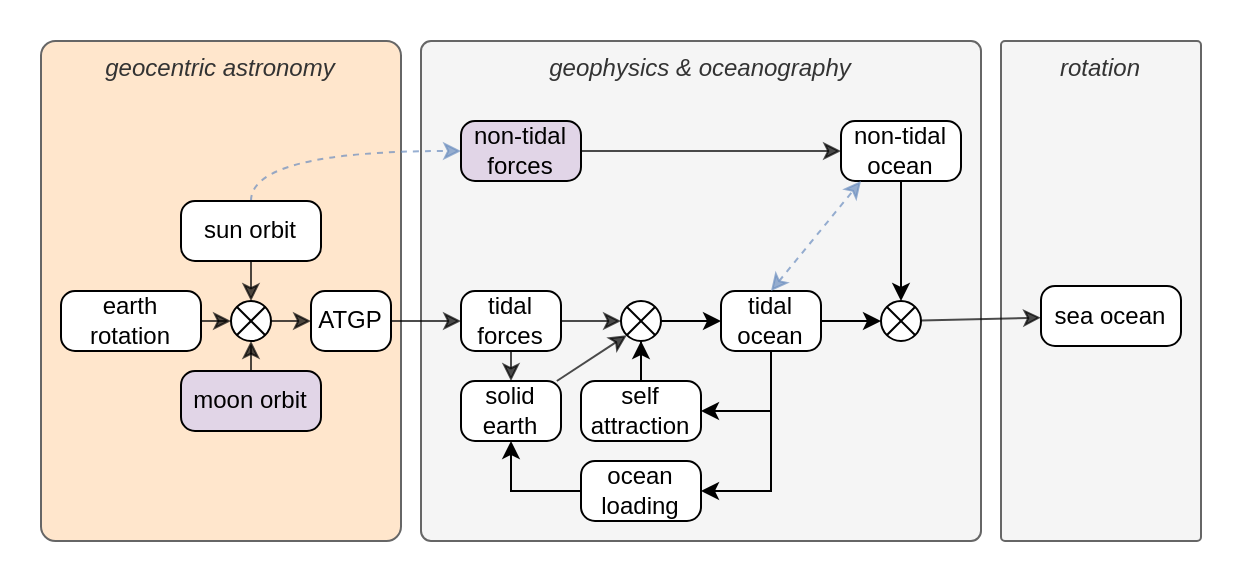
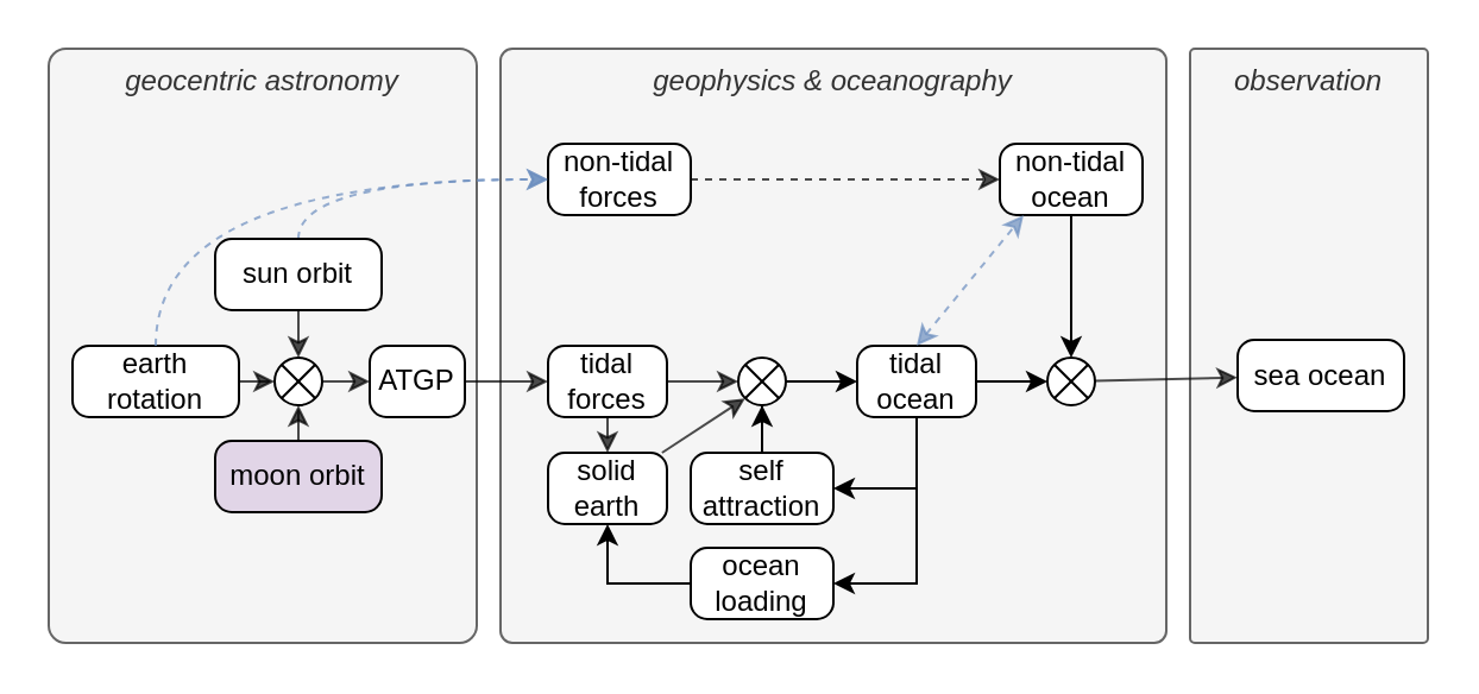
  <mxCell id="0" />
  <mxCell id="1" parent="0" />
- <mxCell id="2" value="rotation" style="rounded=1;whiteSpace=wrap;html=1;strokeWidth=1;strokeColor=#666666;verticalAlign=top;fontStyle=2;fillColor=#f5f5f5;fontColor=#333333;arcSize=2;" vertex="1" parent="1"><mxGeometry x="500" y="20" width="100" height="250" as="geometry" /></mxCell>
+ <mxCell id="2" value="observation" style="rounded=1;whiteSpace=wrap;html=1;strokeWidth=1;strokeColor=#666666;verticalAlign=top;fontStyle=2;fillColor=#f5f5f5;fontColor=#333333;arcSize=2;" vertex="1" parent="1"><mxGeometry x="500" y="20" width="100" height="250" as="geometry" /></mxCell>
  <mxCell id="3" value="geophysics &amp;amp; oceanography" style="rounded=1;whiteSpace=wrap;html=1;strokeWidth=1;strokeColor=#666666;verticalAlign=top;fontStyle=2;fillColor=#f5f5f5;fontColor=#333333;arcSize=2;" vertex="1" parent="1"><mxGeometry x="210" y="20" width="280" height="250" as="geometry" /></mxCell>
- <mxCell id="4" value="geocentric astronomy" style="rounded=1;whiteSpace=wrap;html=1;strokeWidth=1;strokeColor=#666666;verticalAlign=top;fontStyle=2;fillColor=#ffe6cc;fontColor=#333333;arcSize=4;" vertex="1" parent="1"><mxGeometry x="20" y="20" width="180" height="250" as="geometry" /></mxCell>
+ <mxCell id="4" value="geocentric astronomy" style="rounded=1;whiteSpace=wrap;html=1;strokeWidth=1;strokeColor=#666666;verticalAlign=top;fontStyle=2;fillColor=#f5f5f5;fontColor=#333333;arcSize=4;" vertex="1" parent="1"><mxGeometry x="20" y="20" width="180" height="250" as="geometry" /></mxCell>
  <mxCell id="5" style="edgeStyle=orthogonalEdgeStyle;curved=1;rounded=0;orthogonalLoop=1;jettySize=auto;html=1;entryX=0;entryY=0.5;entryDx=0;entryDy=0;entryPerimeter=0;strokeWidth=1;opacity=70;" edge="1" parent="1" source="6" target="13"><mxGeometry relative="1" as="geometry" /></mxCell>
  <mxCell id="6" value="earth rotation" style="rounded=1;whiteSpace=wrap;html=1;absoluteArcSize=1;arcSize=14;strokeWidth=1;" vertex="1" parent="1"><mxGeometry x="30" y="145" width="70" height="30" as="geometry" /></mxCell>
  <mxCell id="7" style="edgeStyle=orthogonalEdgeStyle;curved=1;rounded=0;orthogonalLoop=1;jettySize=auto;html=1;entryX=0.5;entryY=0;entryDx=0;entryDy=0;entryPerimeter=0;strokeWidth=1;opacity=70;" edge="1" parent="1" source="9" target="13"><mxGeometry relative="1" as="geometry" /></mxCell>
  <mxCell id="8" style="edgeStyle=orthogonalEdgeStyle;curved=1;rounded=0;orthogonalLoop=1;jettySize=auto;html=1;entryX=0;entryY=0.5;entryDx=0;entryDy=0;strokeWidth=1;opacity=70;dashed=1;fillColor=#dae8fc;strokeColor=#6c8ebf;exitX=0.5;exitY=0;exitDx=0;exitDy=0;" edge="1" parent="1" source="9" target="22"><mxGeometry relative="1" as="geometry" /></mxCell>
  <mxCell id="9" value="sun orbit" style="rounded=1;whiteSpace=wrap;html=1;absoluteArcSize=1;arcSize=14;strokeWidth=1;" vertex="1" parent="1"><mxGeometry x="90" y="100" width="70" height="30" as="geometry" /></mxCell>
  <mxCell id="10" style="edgeStyle=orthogonalEdgeStyle;curved=1;rounded=0;orthogonalLoop=1;jettySize=auto;html=1;entryX=0.5;entryY=1;entryDx=0;entryDy=0;entryPerimeter=0;strokeWidth=1;opacity=70;" edge="1" parent="1" source="11" target="13"><mxGeometry relative="1" as="geometry" /></mxCell>
  <mxCell id="11" value="moon orbit" style="rounded=1;whiteSpace=wrap;html=1;absoluteArcSize=1;arcSize=14;strokeWidth=1;fillColor=#e1d5e7;" vertex="1" parent="1"><mxGeometry x="90" y="185" width="70" height="30" as="geometry" /></mxCell>
  <mxCell id="12" style="edgeStyle=none;rounded=0;orthogonalLoop=1;jettySize=auto;html=1;entryX=0;entryY=0.5;entryDx=0;entryDy=0;startArrow=none;startFill=0;strokeWidth=1;opacity=70;" edge="1" parent="1" source="13" target="34"><mxGeometry relative="1" as="geometry" /></mxCell>
  <mxCell id="13" value="" style="verticalLabelPosition=bottom;verticalAlign=top;html=1;shape=mxgraph.flowchart.or;strokeWidth=1;" vertex="1" parent="1"><mxGeometry x="115" y="150" width="20" height="20" as="geometry" /></mxCell>
  <mxCell id="14" style="rounded=0;orthogonalLoop=1;jettySize=auto;html=1;entryX=0.145;entryY=0.855;entryDx=0;entryDy=0;entryPerimeter=0;strokeWidth=1;opacity=70;" edge="1" parent="1" source="15" target="31"><mxGeometry relative="1" as="geometry" /></mxCell>
  <mxCell id="15" value="solid earth" style="rounded=1;whiteSpace=wrap;html=1;absoluteArcSize=1;arcSize=14;strokeWidth=1;" vertex="1" parent="1"><mxGeometry x="230" y="190" width="50" height="30" as="geometry" /></mxCell>
  <mxCell id="16" style="edgeStyle=orthogonalEdgeStyle;rounded=0;orthogonalLoop=1;jettySize=auto;html=1;entryX=0;entryY=0.5;entryDx=0;entryDy=0;entryPerimeter=0;" edge="1" parent="1" source="18" target="29"><mxGeometry relative="1" as="geometry" /></mxCell>
  <mxCell id="17" style="edgeStyle=orthogonalEdgeStyle;rounded=0;orthogonalLoop=1;jettySize=auto;html=1;entryX=1;entryY=0.5;entryDx=0;entryDy=0;exitX=0.5;exitY=1;exitDx=0;exitDy=0;" edge="1" parent="1" source="18" target="27"><mxGeometry relative="1" as="geometry" /></mxCell>
  <mxCell id="18" value="tidal ocean" style="rounded=1;whiteSpace=wrap;html=1;absoluteArcSize=1;arcSize=14;strokeWidth=1;" vertex="1" parent="1"><mxGeometry x="360" y="145" width="50" height="30" as="geometry" /></mxCell>
  <mxCell id="19" style="edgeStyle=orthogonalEdgeStyle;rounded=0;orthogonalLoop=1;jettySize=auto;html=1;entryX=0.5;entryY=0;entryDx=0;entryDy=0;entryPerimeter=0;" edge="1" parent="1" source="20" target="29"><mxGeometry relative="1" as="geometry" /></mxCell>
  <mxCell id="20" value="non-tidal ocean" style="rounded=1;whiteSpace=wrap;html=1;absoluteArcSize=1;arcSize=14;strokeWidth=1;" vertex="1" parent="1"><mxGeometry x="420" y="60" width="60" height="30" as="geometry" /></mxCell>
- <mxCell id="21" style="edgeStyle=none;rounded=0;orthogonalLoop=1;jettySize=auto;html=1;entryX=0;entryY=0.5;entryDx=0;entryDy=0;strokeWidth=1;opacity=70;" edge="1" parent="1" source="22" target="20"><mxGeometry relative="1" as="geometry" /></mxCell>
- <mxCell id="22" value="non-tidal forces" style="rounded=1;whiteSpace=wrap;html=1;absoluteArcSize=1;arcSize=14;strokeWidth=1;fillColor=#e1d5e7;" vertex="1" parent="1"><mxGeometry x="230" y="60" width="60" height="30" as="geometry" /></mxCell>
+ <mxCell id="21" style="edgeStyle=none;rounded=0;orthogonalLoop=1;jettySize=auto;html=1;entryX=0;entryY=0.5;entryDx=0;entryDy=0;strokeWidth=1;opacity=70;dashed=1;" edge="1" parent="1" source="22" target="20"><mxGeometry relative="1" as="geometry" /></mxCell>
+ <mxCell id="22" value="non-tidal forces" style="rounded=1;whiteSpace=wrap;html=1;absoluteArcSize=1;arcSize=14;strokeWidth=1;" vertex="1" parent="1"><mxGeometry x="230" y="60" width="60" height="30" as="geometry" /></mxCell>
  <mxCell id="23" value="sea ocean" style="rounded=1;whiteSpace=wrap;html=1;absoluteArcSize=1;arcSize=14;strokeWidth=1;" vertex="1" parent="1"><mxGeometry x="520" y="142.5" width="70" height="30" as="geometry" /></mxCell>
  <mxCell id="24" style="edgeStyle=orthogonalEdgeStyle;rounded=0;orthogonalLoop=1;jettySize=auto;html=1;entryX=0.5;entryY=1;entryDx=0;entryDy=0;" edge="1" parent="1" source="25" target="15"><mxGeometry relative="1" as="geometry" /></mxCell>
  <mxCell id="25" value="ocean loading" style="rounded=1;whiteSpace=wrap;html=1;absoluteArcSize=1;arcSize=14;strokeWidth=1;" vertex="1" parent="1"><mxGeometry x="290" y="230" width="60" height="30" as="geometry" /></mxCell>
  <mxCell id="26" style="edgeStyle=orthogonalEdgeStyle;rounded=0;orthogonalLoop=1;jettySize=auto;html=1;entryX=0.5;entryY=1;entryDx=0;entryDy=0;entryPerimeter=0;" edge="1" parent="1" source="27" target="31"><mxGeometry relative="1" as="geometry" /></mxCell>
  <mxCell id="27" value="self attraction" style="rounded=1;whiteSpace=wrap;html=1;absoluteArcSize=1;arcSize=14;strokeWidth=1;" vertex="1" parent="1"><mxGeometry x="290" y="190" width="60" height="30" as="geometry" /></mxCell>
  <mxCell id="28" style="edgeStyle=none;rounded=0;orthogonalLoop=1;jettySize=auto;html=1;strokeWidth=1;opacity=70;" edge="1" parent="1" source="29" target="23"><mxGeometry relative="1" as="geometry" /></mxCell>
  <mxCell id="29" value="" style="verticalLabelPosition=bottom;verticalAlign=top;html=1;shape=mxgraph.flowchart.or;strokeWidth=1;" vertex="1" parent="1"><mxGeometry x="440" y="150" width="20" height="20" as="geometry" /></mxCell>
  <mxCell id="30" style="edgeStyle=orthogonalEdgeStyle;rounded=0;orthogonalLoop=1;jettySize=auto;html=1;entryX=0;entryY=0.5;entryDx=0;entryDy=0;" edge="1" parent="1" source="31" target="18"><mxGeometry relative="1" as="geometry" /></mxCell>
  <mxCell id="31" value="" style="verticalLabelPosition=bottom;verticalAlign=top;html=1;shape=mxgraph.flowchart.or;strokeWidth=1;" vertex="1" parent="1"><mxGeometry x="310" y="150" width="20" height="20" as="geometry" /></mxCell>
  <mxCell id="32" style="edgeStyle=orthogonalEdgeStyle;rounded=0;orthogonalLoop=1;jettySize=auto;html=1;entryX=1;entryY=0.5;entryDx=0;entryDy=0;exitX=0.5;exitY=1;exitDx=0;exitDy=0;" edge="1" parent="1" source="18" target="25"><mxGeometry relative="1" as="geometry"><mxPoint x="385" y="200" as="sourcePoint" /><mxPoint x="300" y="37.5" as="targetPoint" /></mxGeometry></mxCell>
  <mxCell id="33" style="rounded=0;orthogonalLoop=1;jettySize=auto;html=1;entryX=0;entryY=0.5;entryDx=0;entryDy=0;strokeWidth=1;opacity=70;" edge="1" parent="1" source="34" target="39"><mxGeometry relative="1" as="geometry" /></mxCell>
  <mxCell id="34" value="ATGP" style="rounded=1;whiteSpace=wrap;html=1;absoluteArcSize=1;arcSize=14;strokeWidth=1;" vertex="1" parent="1"><mxGeometry x="155" y="145" width="40" height="30" as="geometry" /></mxCell>
+ <mxCell id="35" style="edgeStyle=orthogonalEdgeStyle;curved=1;rounded=0;orthogonalLoop=1;jettySize=auto;html=1;entryX=0;entryY=0.5;entryDx=0;entryDy=0;strokeWidth=1;opacity=70;dashed=1;fillColor=#dae8fc;strokeColor=#6c8ebf;exitX=0.5;exitY=0;exitDx=0;exitDy=0;" edge="1" parent="1" source="6" target="22"><mxGeometry relative="1" as="geometry"><mxPoint x="155" y="105" as="sourcePoint" /><mxPoint x="410" y="25" as="targetPoint" /></mxGeometry></mxCell>
  <mxCell id="36" style="rounded=0;orthogonalLoop=1;jettySize=auto;html=1;strokeWidth=1;opacity=70;dashed=1;fillColor=#dae8fc;strokeColor=#6c8ebf;exitX=0.5;exitY=0;exitDx=0;exitDy=0;startArrow=classic;startFill=1;" edge="1" parent="1" source="18"><mxGeometry relative="1" as="geometry"><mxPoint x="195" y="125" as="sourcePoint" /><mxPoint x="430" y="90" as="targetPoint" /></mxGeometry></mxCell>
  <mxCell id="37" style="edgeStyle=none;rounded=0;orthogonalLoop=1;jettySize=auto;html=1;entryX=0.5;entryY=0;entryDx=0;entryDy=0;startArrow=none;startFill=0;strokeWidth=1;opacity=70;" edge="1" parent="1" source="39" target="15"><mxGeometry relative="1" as="geometry" /></mxCell>
  <mxCell id="38" style="edgeStyle=none;rounded=0;orthogonalLoop=1;jettySize=auto;html=1;entryX=0;entryY=0.5;entryDx=0;entryDy=0;entryPerimeter=0;startArrow=none;startFill=0;strokeWidth=1;opacity=70;" edge="1" parent="1" source="39" target="31"><mxGeometry relative="1" as="geometry" /></mxCell>
  <mxCell id="39" value="tidal forces" style="rounded=1;whiteSpace=wrap;html=1;absoluteArcSize=1;arcSize=14;strokeWidth=1;" vertex="1" parent="1"><mxGeometry x="230" y="145" width="50" height="30" as="geometry" /></mxCell>
